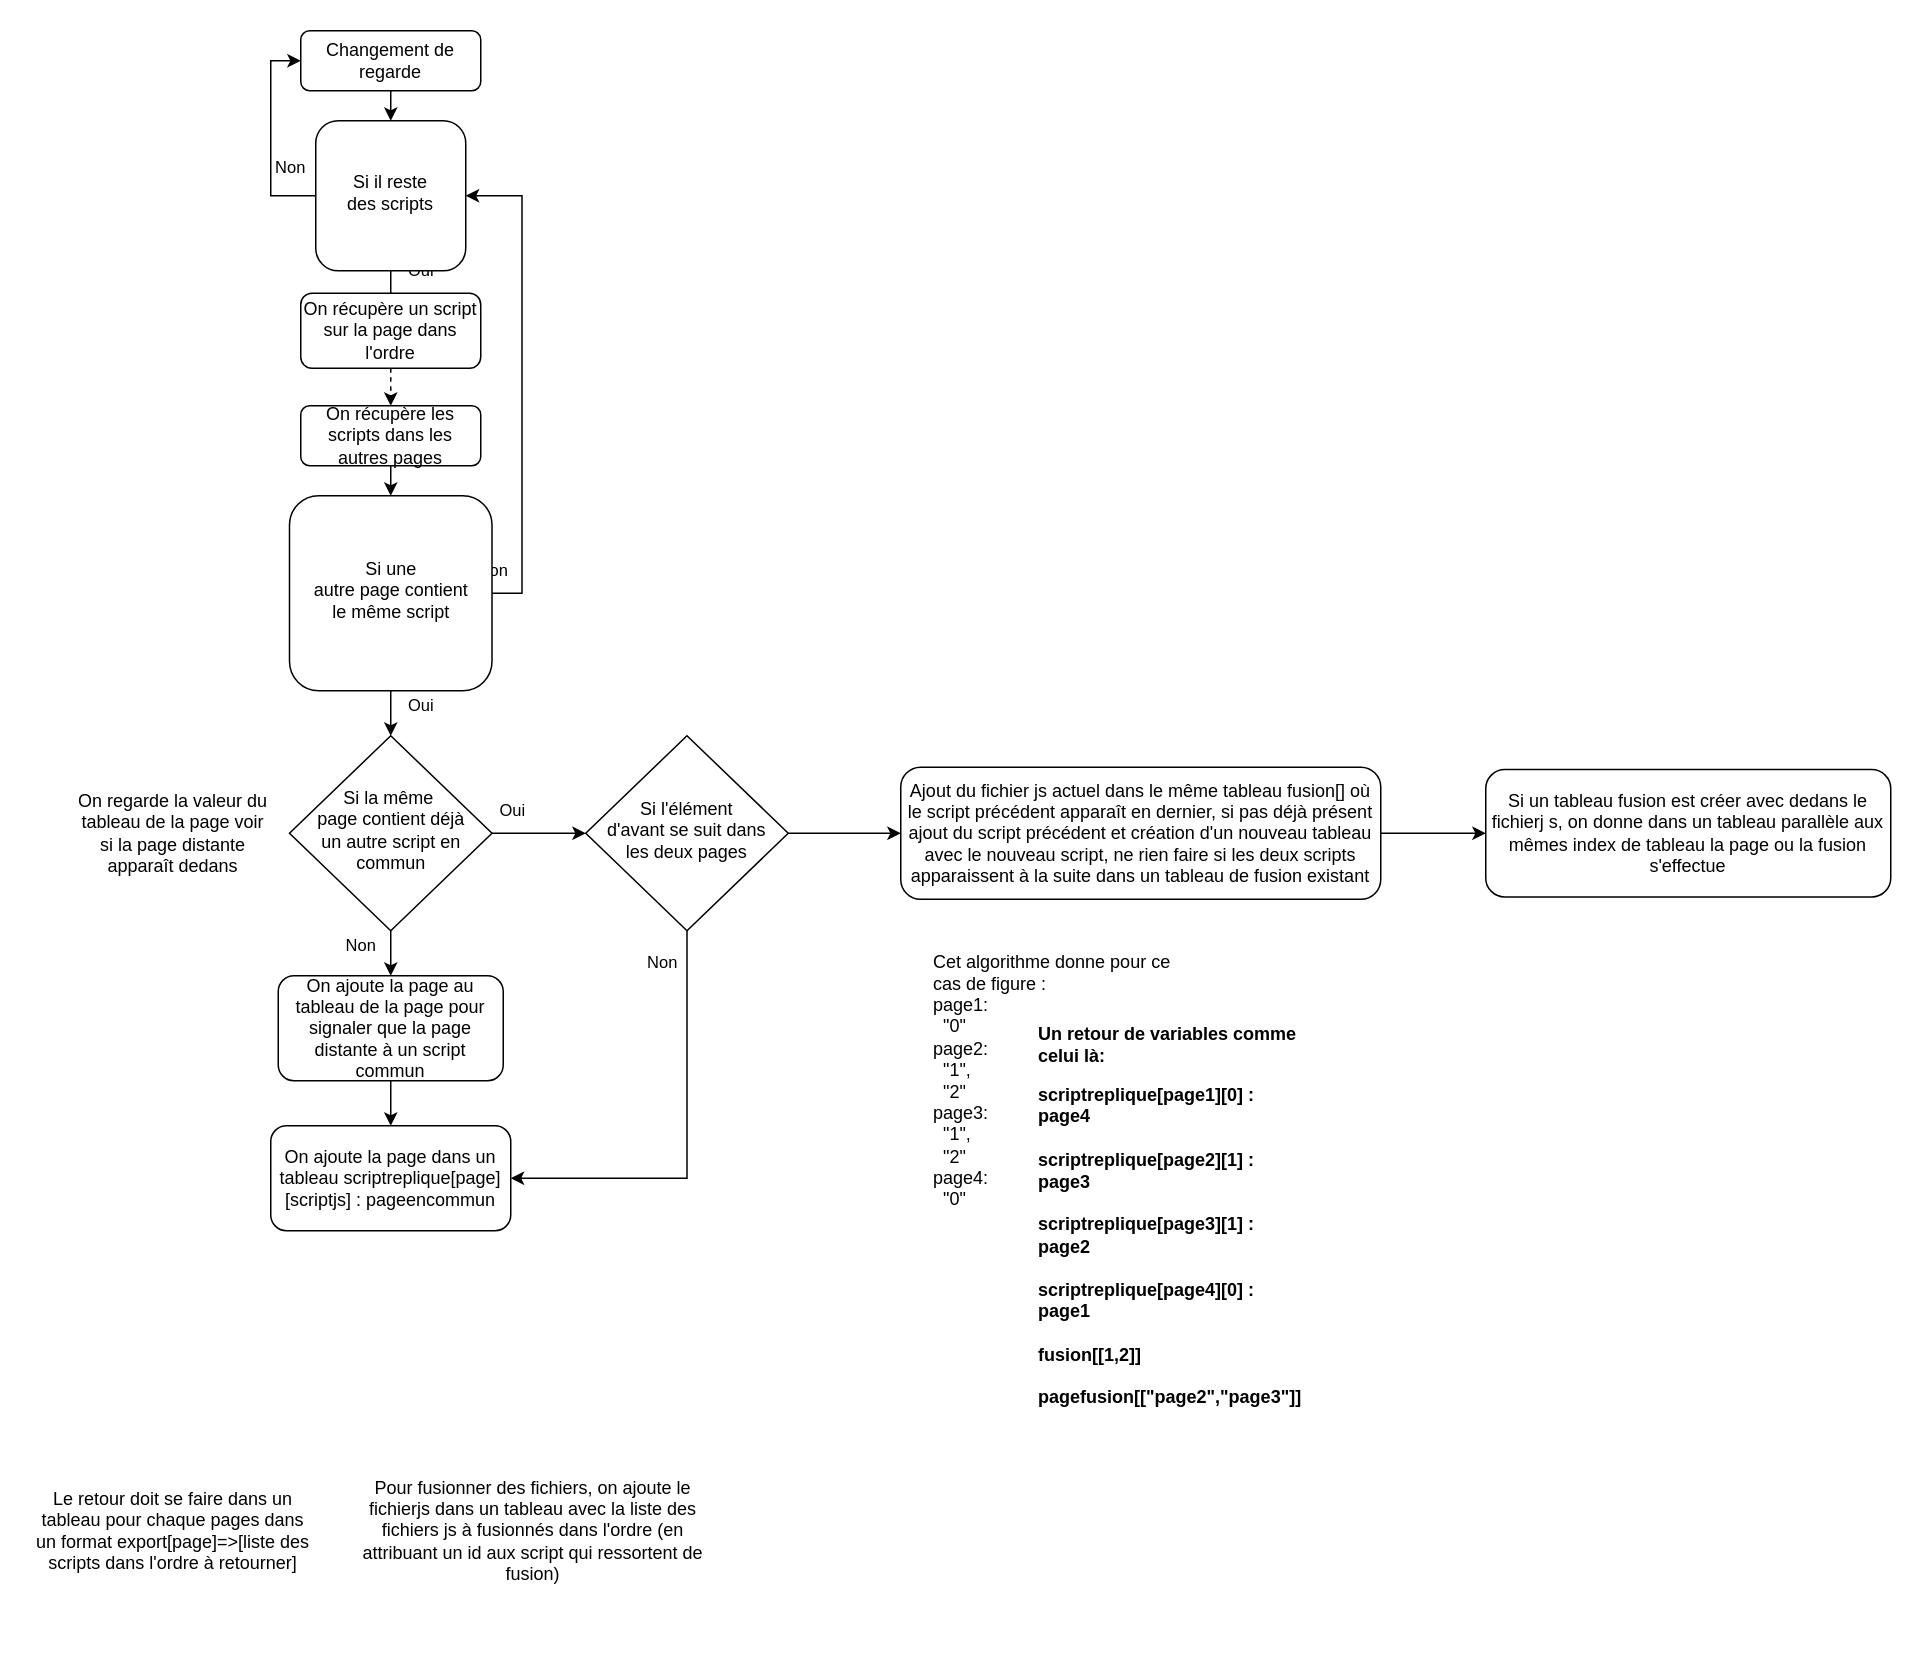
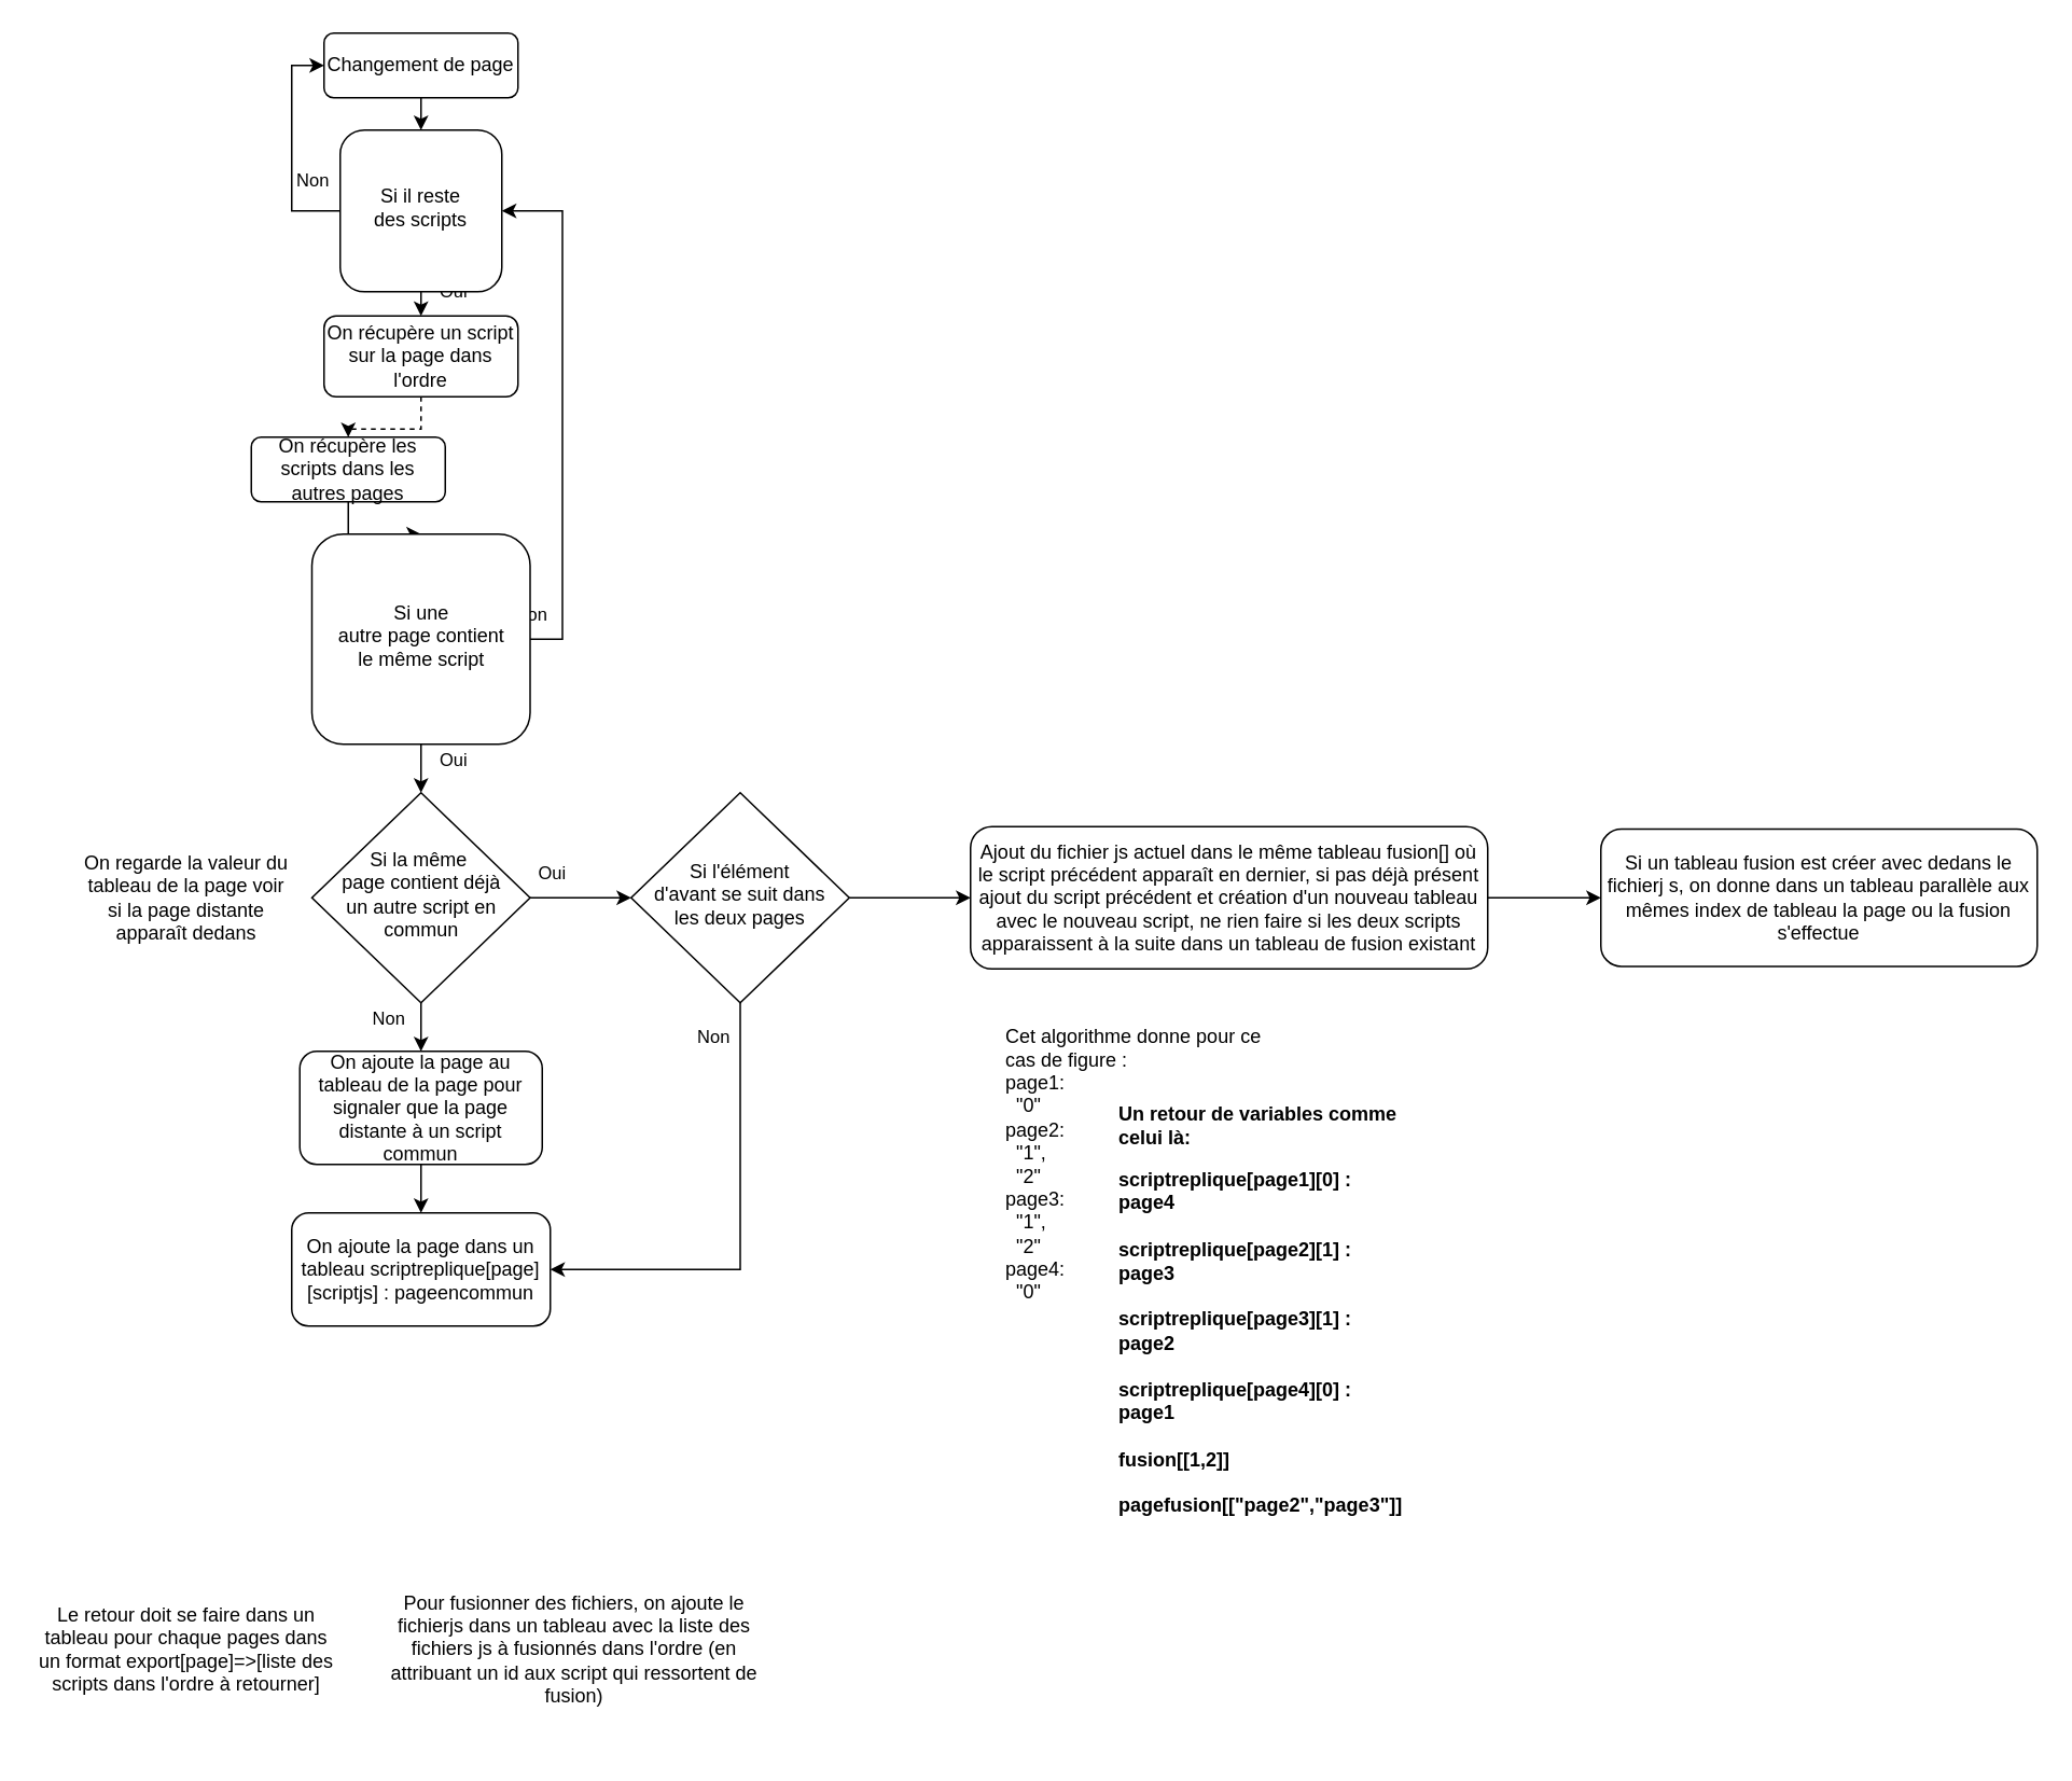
  <mxCell id="0" />
  <mxCell id="1" parent="0" />
  <mxCell id="2" style="edgeStyle=orthogonalEdgeStyle;rounded=0;orthogonalLoop=1;jettySize=auto;html=1;exitX=0.5;exitY=1;exitDx=0;exitDy=0;entryX=0.5;entryY=0;entryDx=0;entryDy=0;" edge="1" parent="1" source="3" target="17"><mxGeometry relative="1" as="geometry" /></mxCell>
- <mxCell id="3" value="Changement de regarde" style="rounded=1;whiteSpace=wrap;html=1;fontSize=12;glass=0;strokeWidth=1;shadow=0;" vertex="1" parent="1"><mxGeometry x="200" y="20" width="120" height="40" as="geometry" /></mxCell>
+ <mxCell id="3" value="Changement de page" style="rounded=1;whiteSpace=wrap;html=1;fontSize=12;glass=0;strokeWidth=1;shadow=0;" vertex="1" parent="1"><mxGeometry x="200" y="20" width="120" height="40" as="geometry" /></mxCell>
  <mxCell id="4" style="edgeStyle=orthogonalEdgeStyle;rounded=0;orthogonalLoop=1;jettySize=auto;html=1;exitX=0.5;exitY=1;exitDx=0;exitDy=0;entryX=0.5;entryY=0;entryDx=0;entryDy=0;" edge="1" parent="1" source="5" target="8"><mxGeometry relative="1" as="geometry" /></mxCell>
- <mxCell id="5" value="On récupère les scripts dans les autres pages" style="rounded=1;whiteSpace=wrap;html=1;fontSize=12;glass=0;strokeWidth=1;shadow=0;" vertex="1" parent="1"><mxGeometry x="200" y="270" width="120" height="40" as="geometry" /></mxCell>
+ <mxCell id="5" value="On récupère les scripts dans les autres pages" style="rounded=1;whiteSpace=wrap;html=1;fontSize=12;glass=0;strokeWidth=1;shadow=0;" vertex="1" parent="1"><mxGeometry x="155" y="270" width="120" height="40" as="geometry" /></mxCell>
  <mxCell id="6" value="Non" style="edgeStyle=orthogonalEdgeStyle;rounded=0;orthogonalLoop=1;jettySize=auto;html=1;exitX=1;exitY=0.5;exitDx=0;exitDy=0;entryX=1;entryY=0.5;entryDx=0;entryDy=0;" edge="1" parent="1" source="8" target="17"><mxGeometry x="-1" y="15" relative="1" as="geometry"><mxPoint as="offset" /></mxGeometry></mxCell>
  <mxCell id="7" value="Oui" style="edgeStyle=orthogonalEdgeStyle;rounded=0;orthogonalLoop=1;jettySize=auto;html=1;exitX=0.5;exitY=1;exitDx=0;exitDy=0;entryX=0.5;entryY=0;entryDx=0;entryDy=0;" edge="1" parent="1" source="8" target="11"><mxGeometry x="-0.333" y="20" relative="1" as="geometry"><mxPoint as="offset" /></mxGeometry></mxCell>
  <mxCell id="8" value="Si une&lt;br&gt;autre page contient&lt;br&gt;le même script" style="whiteSpace=wrap;html=1;shadow=0;fontFamily=Helvetica;fontSize=12;align=center;strokeWidth=1;spacing=6;spacingTop=-4;rounded=1;" vertex="1" parent="1"><mxGeometry x="192.5" y="330" width="135" height="130" as="geometry" /></mxCell>
  <mxCell id="9" value="Non" style="edgeStyle=orthogonalEdgeStyle;rounded=0;orthogonalLoop=1;jettySize=auto;html=1;exitX=0.5;exitY=1;exitDx=0;exitDy=0;entryX=0.5;entryY=0;entryDx=0;entryDy=0;" edge="1" parent="1" source="11" target="19"><mxGeometry x="-0.333" y="-20" relative="1" as="geometry"><mxPoint as="offset" /></mxGeometry></mxCell>
  <mxCell id="10" value="Oui" style="edgeStyle=orthogonalEdgeStyle;rounded=0;orthogonalLoop=1;jettySize=auto;html=1;exitX=1;exitY=0.5;exitDx=0;exitDy=0;entryX=0;entryY=0.5;entryDx=0;entryDy=0;" edge="1" parent="1" source="11" target="23"><mxGeometry x="-0.6" y="15" relative="1" as="geometry"><mxPoint as="offset" /></mxGeometry></mxCell>
  <mxCell id="11" value="Si la même&amp;nbsp;&lt;br&gt;page contient déjà&lt;br&gt;un autre script en&lt;br&gt;commun" style="rhombus;whiteSpace=wrap;html=1;shadow=0;fontFamily=Helvetica;fontSize=12;align=center;strokeWidth=1;spacing=6;spacingTop=-4;" vertex="1" parent="1"><mxGeometry x="192.5" y="490" width="135" height="130" as="geometry" /></mxCell>
  <mxCell id="12" style="edgeStyle=orthogonalEdgeStyle;rounded=0;orthogonalLoop=1;jettySize=auto;html=1;exitX=0.5;exitY=1;exitDx=0;exitDy=0;entryX=0.5;entryY=0;entryDx=0;entryDy=0;dashed=1;" edge="1" parent="1" source="13" target="5"><mxGeometry relative="1" as="geometry" /></mxCell>
  <mxCell id="13" value="On récupère un script sur la page dans l'ordre" style="rounded=1;whiteSpace=wrap;html=1;fontSize=12;glass=0;strokeWidth=1;shadow=0;" vertex="1" parent="1"><mxGeometry x="200" y="195" width="120" height="50" as="geometry" /></mxCell>
  <mxCell id="14" style="edgeStyle=orthogonalEdgeStyle;rounded=0;orthogonalLoop=1;jettySize=auto;html=1;exitX=0;exitY=0.5;exitDx=0;exitDy=0;entryX=0;entryY=0.5;entryDx=0;entryDy=0;" edge="1" parent="1" source="17" target="3"><mxGeometry relative="1" as="geometry" /></mxCell>
  <mxCell id="15" value="Non" style="edgeLabel;html=1;align=center;verticalAlign=middle;resizable=0;points=[];" vertex="1" connectable="0" parent="14"><mxGeometry x="-0.271" y="2" relative="1" as="geometry"><mxPoint x="14.5" y="1" as="offset" /></mxGeometry></mxCell>
- <mxCell id="16" value="Oui" style="edgeStyle=orthogonalEdgeStyle;rounded=0;orthogonalLoop=1;jettySize=auto;html=1;exitX=0.5;exitY=1;exitDx=0;exitDy=0;entryX=0.5;entryY=0;entryDx=0;entryDy=0;endArrow=none;" edge="1" parent="1" source="17" target="13"><mxGeometry x="-1" y="20" relative="1" as="geometry"><mxPoint as="offset" /></mxGeometry></mxCell>
+ <mxCell id="16" value="Oui" style="edgeStyle=orthogonalEdgeStyle;rounded=0;orthogonalLoop=1;jettySize=auto;html=1;exitX=0.5;exitY=1;exitDx=0;exitDy=0;entryX=0.5;entryY=0;entryDx=0;entryDy=0;" edge="1" parent="1" source="17" target="13"><mxGeometry x="-1" y="20" relative="1" as="geometry"><mxPoint as="offset" /></mxGeometry></mxCell>
  <mxCell id="17" value="Si il reste&lt;br&gt;des scripts" style="whiteSpace=wrap;html=1;shadow=0;fontFamily=Helvetica;fontSize=12;align=center;strokeWidth=1;spacing=6;spacingTop=-4;rounded=1;" vertex="1" parent="1"><mxGeometry x="210" y="80" width="100" height="100" as="geometry" /></mxCell>
  <mxCell id="18" style="edgeStyle=orthogonalEdgeStyle;rounded=0;orthogonalLoop=1;jettySize=auto;html=1;exitX=0.5;exitY=1;exitDx=0;exitDy=0;entryX=0.5;entryY=0;entryDx=0;entryDy=0;" edge="1" parent="1" source="19" target="24"><mxGeometry relative="1" as="geometry" /></mxCell>
  <mxCell id="19" value="On ajoute la page au tableau de la page pour signaler que la page distante à un script commun" style="rounded=1;whiteSpace=wrap;html=1;fontSize=12;glass=0;strokeWidth=1;shadow=0;" vertex="1" parent="1"><mxGeometry x="185" y="650" width="150" height="70" as="geometry" /></mxCell>
  <mxCell id="20" style="edgeStyle=orthogonalEdgeStyle;rounded=0;orthogonalLoop=1;jettySize=auto;html=1;exitX=0.5;exitY=1;exitDx=0;exitDy=0;entryX=1;entryY=0.5;entryDx=0;entryDy=0;" edge="1" parent="1" source="23" target="24"><mxGeometry relative="1" as="geometry" /></mxCell>
  <mxCell id="21" value="Non" style="edgeLabel;html=1;align=center;verticalAlign=middle;resizable=0;points=[];" vertex="1" connectable="0" parent="20"><mxGeometry x="-0.851" relative="1" as="geometry"><mxPoint x="-17.5" y="-1" as="offset" /></mxGeometry></mxCell>
  <mxCell id="22" style="edgeStyle=orthogonalEdgeStyle;rounded=0;orthogonalLoop=1;jettySize=auto;html=1;exitX=1;exitY=0.5;exitDx=0;exitDy=0;entryX=0;entryY=0.5;entryDx=0;entryDy=0;" edge="1" parent="1" source="23" target="28"><mxGeometry relative="1" as="geometry" /></mxCell>
  <mxCell id="23" value="Si l'élément&lt;br&gt;d'avant se suit dans&lt;br&gt;les deux pages" style="rhombus;whiteSpace=wrap;html=1;shadow=0;fontFamily=Helvetica;fontSize=12;align=center;strokeWidth=1;spacing=6;spacingTop=-4;" vertex="1" parent="1"><mxGeometry x="390" y="490" width="135" height="130" as="geometry" /></mxCell>
  <mxCell id="24" value="On ajoute la page dans un tableau scriptreplique[page][scriptjs] : pageencommun" style="rounded=1;whiteSpace=wrap;html=1;fontSize=12;glass=0;strokeWidth=1;shadow=0;" vertex="1" parent="1"><mxGeometry x="180" y="750" width="160" height="70" as="geometry" /></mxCell>
  <mxCell id="25" value="Le retour doit se faire dans un tableau pour chaque pages dans un format export[page]=&amp;gt;[liste des scripts dans l'ordre à retourner]" style="text;html=1;strokeColor=none;fillColor=none;align=center;verticalAlign=middle;whiteSpace=wrap;rounded=0;" vertex="1" parent="1"><mxGeometry x="20" y="960" width="190" height="120" as="geometry" /></mxCell>
  <mxCell id="26" value="Pour fusionner des fichiers, on ajoute le fichierjs dans un tableau avec la liste des fichiers js à fusionnés dans l'ordre (en attribuant un id aux script qui ressortent de fusion)" style="text;html=1;strokeColor=none;fillColor=none;align=center;verticalAlign=middle;whiteSpace=wrap;rounded=0;" vertex="1" parent="1"><mxGeometry x="240" y="960" width="230" height="120" as="geometry" /></mxCell>
  <mxCell id="27" style="edgeStyle=orthogonalEdgeStyle;rounded=0;orthogonalLoop=1;jettySize=auto;html=1;exitX=1;exitY=0.5;exitDx=0;exitDy=0;entryX=0;entryY=0.5;entryDx=0;entryDy=0;" edge="1" parent="1" source="28" target="30"><mxGeometry relative="1" as="geometry" /></mxCell>
  <mxCell id="28" value="Ajout du fichier js actuel dans le même tableau fusion[] où le script précédent apparaît en dernier, si pas déjà présent ajout du script précédent et création d'un nouveau tableau avec le nouveau script, ne rien faire si les deux scripts apparaissent à la suite dans un tableau de fusion existant" style="rounded=1;whiteSpace=wrap;html=1;fontSize=12;glass=0;strokeWidth=1;shadow=0;" vertex="1" parent="1"><mxGeometry x="600" y="510.94" width="320" height="88.12" as="geometry" /></mxCell>
  <mxCell id="29" value="On regarde la valeur du tableau de la page voir si la page distante apparaît dedans" style="text;html=1;strokeColor=none;fillColor=none;align=center;verticalAlign=middle;whiteSpace=wrap;rounded=0;" vertex="1" parent="1"><mxGeometry x="50" y="505" width="130" height="100" as="geometry" /></mxCell>
  <mxCell id="30" value="Si un tableau fusion est créer avec dedans le fichierj s, on donne dans un tableau parallèle aux mêmes index de tableau la page ou la fusion s'effectue" style="rounded=1;whiteSpace=wrap;html=1;" vertex="1" parent="1"><mxGeometry x="990" y="512.5" width="270" height="85" as="geometry" /></mxCell>
  <mxCell id="31" value="Cet algorithme donne pour ce cas de figure :&lt;br&gt;page1:&lt;br&gt;&amp;nbsp; &quot;0&quot;&lt;br&gt;page2:&lt;br&gt;&amp;nbsp; &quot;1&quot;,&lt;br&gt;&amp;nbsp; &quot;2&quot;&lt;br&gt;page3:&lt;br&gt;&amp;nbsp; &quot;1&quot;,&lt;br&gt;&amp;nbsp; &quot;2&quot;&lt;br&gt;page4:&lt;br&gt;&amp;nbsp; &quot;0&quot;" style="text;html=1;strokeColor=none;fillColor=none;align=left;verticalAlign=middle;whiteSpace=wrap;rounded=0;" vertex="1" parent="1"><mxGeometry x="620" y="630" width="180" height="180" as="geometry" /></mxCell>
  <mxCell id="32" value="&lt;p style=&quot;line-height: 120%&quot;&gt;&lt;b&gt;Un retour de variables comme celui là:&lt;br&gt;&lt;/b&gt;&lt;/p&gt;&lt;div&gt;&lt;b&gt;scriptreplique[page1][0] : page4&lt;/b&gt;&lt;/div&gt;&lt;div&gt;&lt;b&gt;&lt;br&gt;&lt;/b&gt;&lt;/div&gt;&lt;div&gt;&lt;b&gt;scriptreplique[page2][1] : page3&lt;/b&gt;&lt;/div&gt;&lt;div&gt;&lt;b&gt;&lt;br&gt;&lt;/b&gt;&lt;/div&gt;&lt;div&gt;&lt;b&gt;scriptreplique[page3][1] : page2&lt;/b&gt;&lt;/div&gt;&lt;div&gt;&lt;b&gt;&lt;br&gt;&lt;/b&gt;&lt;/div&gt;&lt;div&gt;&lt;b&gt;scriptreplique[page4][0] : page1&lt;/b&gt;&lt;/div&gt;&lt;div&gt;&lt;b&gt;&lt;br&gt;&lt;/b&gt;&lt;/div&gt;&lt;div&gt;&lt;b&gt;fusion[[1,2]]&lt;/b&gt;&lt;/div&gt;&lt;div&gt;&lt;b&gt;&lt;br&gt;&lt;/b&gt;&lt;/div&gt;&lt;div&gt;&lt;b&gt;pagefusion[[&quot;page2&quot;,&quot;page3&quot;]]&lt;/b&gt;&lt;/div&gt;&lt;p&gt;&lt;/p&gt;" style="text;html=1;strokeColor=none;fillColor=none;align=left;verticalAlign=middle;whiteSpace=wrap;rounded=0;" vertex="1" parent="1"><mxGeometry x="690" y="720" width="180" height="180" as="geometry" /></mxCell>
